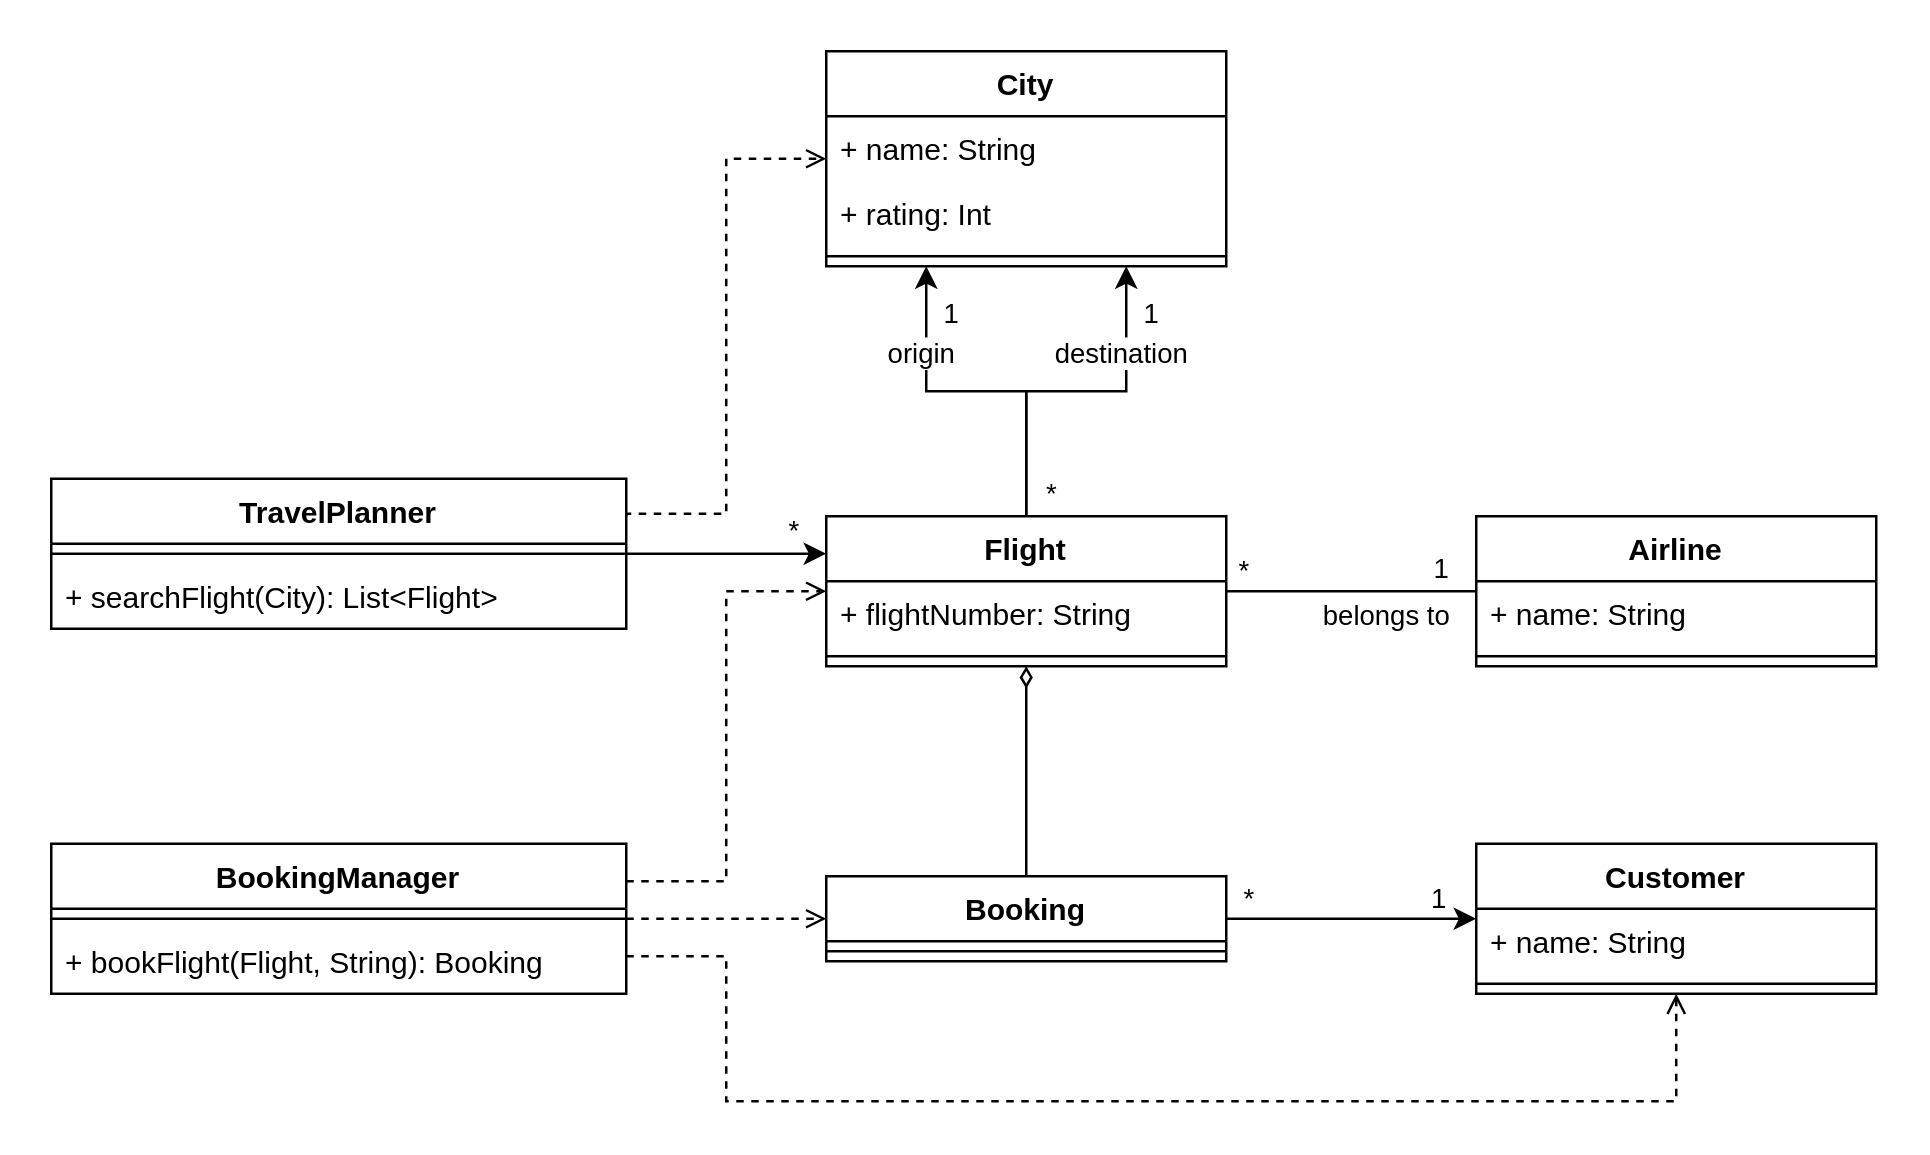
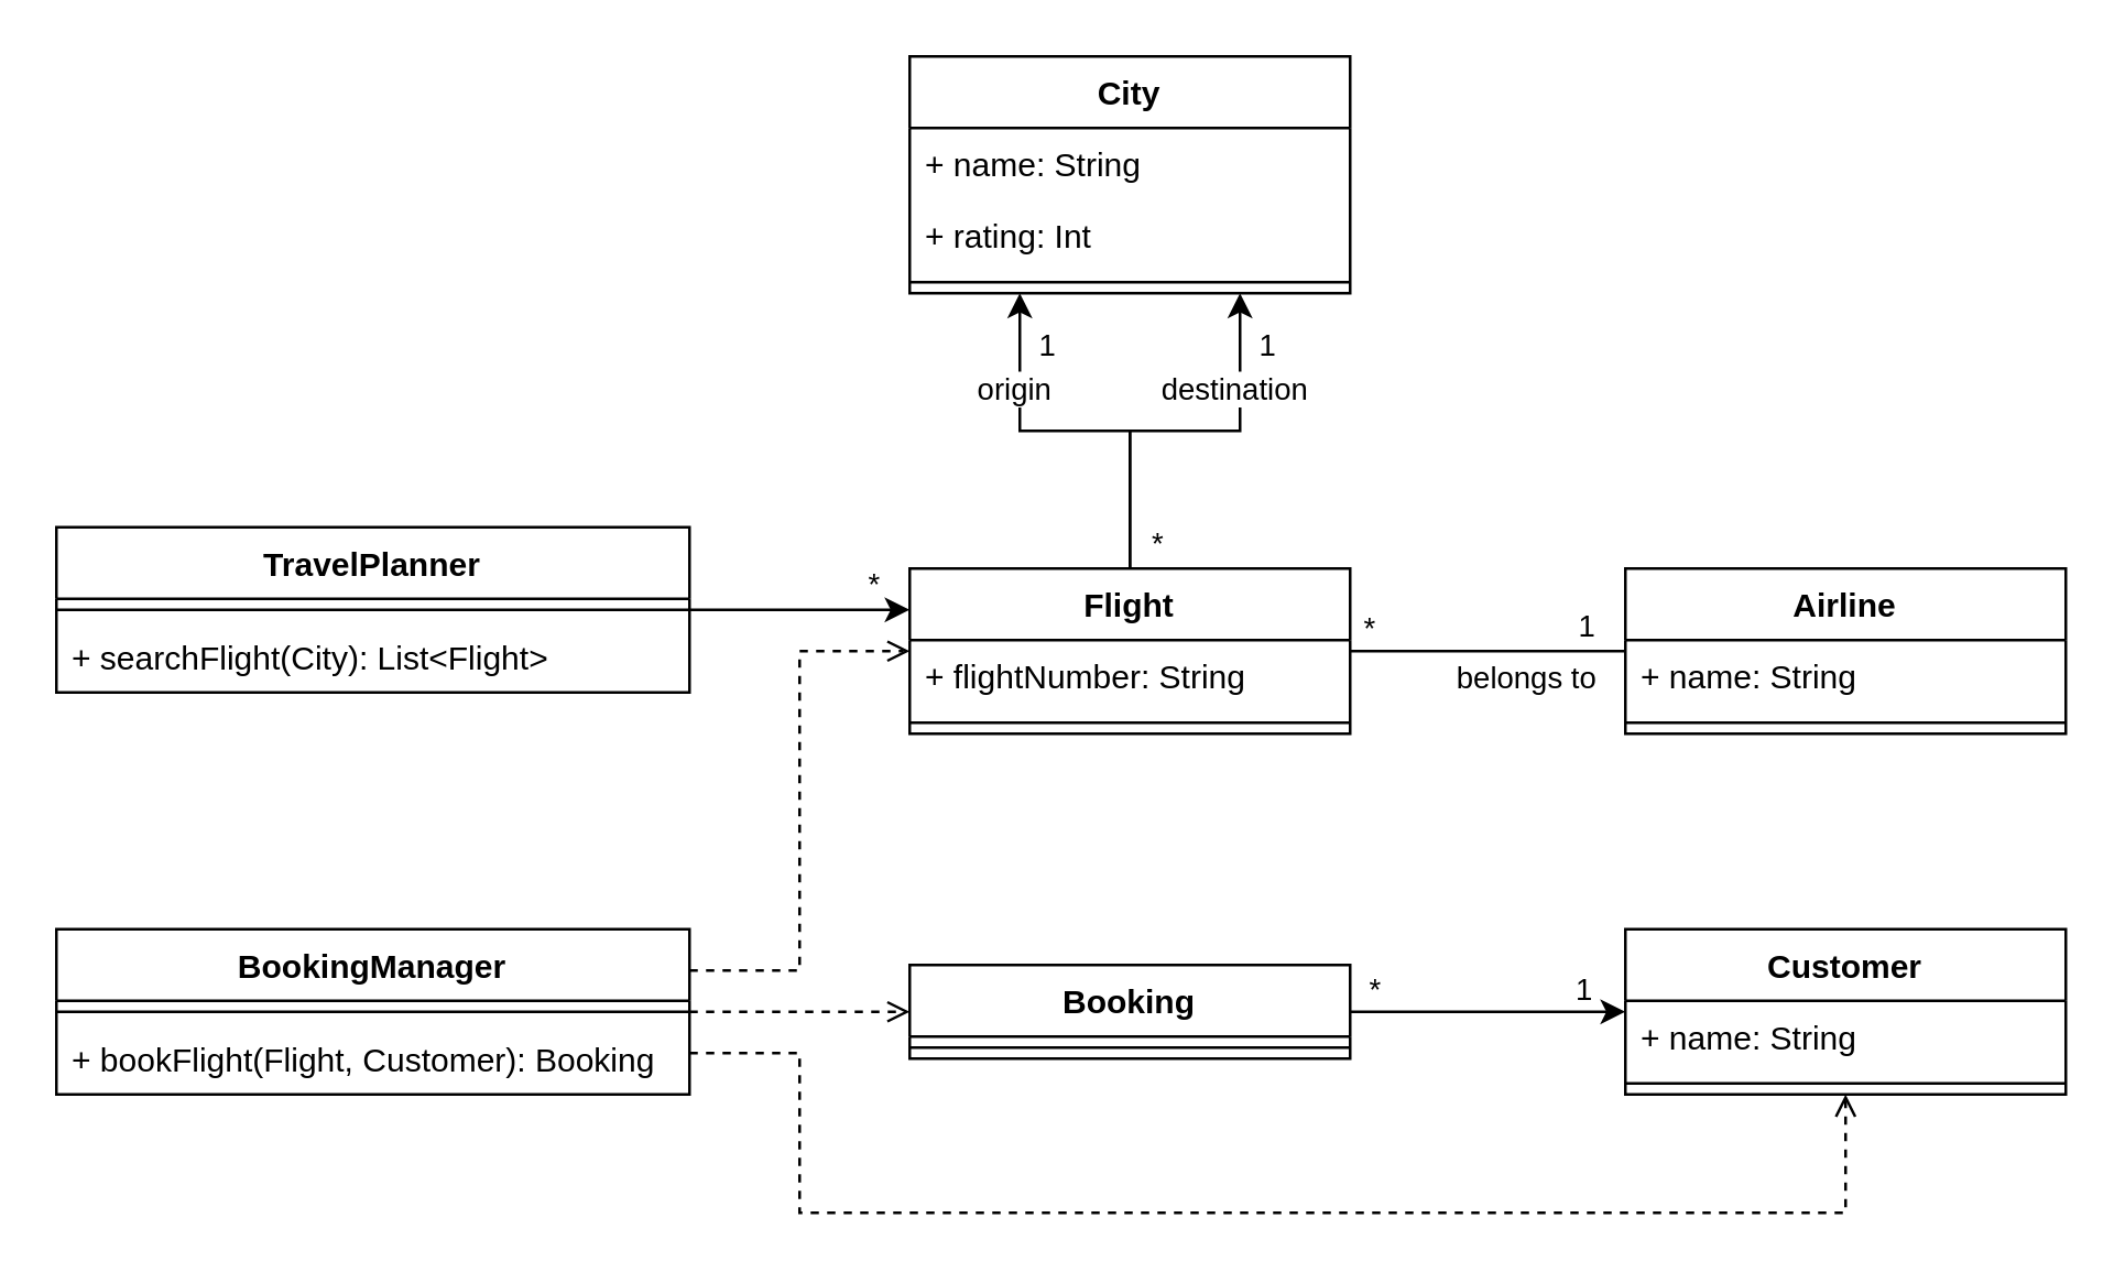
  <mxCell id="0" />
  <mxCell id="1" parent="0" />
  <mxCell id="2" value="City" style="swimlane;fontStyle=1;align=center;verticalAlign=top;childLayout=stackLayout;horizontal=1;startSize=26;horizontalStack=0;resizeParent=1;resizeParentMax=0;resizeLast=0;collapsible=1;marginBottom=0;" parent="1" vertex="1"><mxGeometry x="330" y="20" width="160" height="86" as="geometry" /></mxCell>
  <mxCell id="3" value="+ name: String" style="text;strokeColor=none;fillColor=none;align=left;verticalAlign=top;spacingLeft=4;spacingRight=4;overflow=hidden;rotatable=0;points=[[0,0.5],[1,0.5]];portConstraint=eastwest;" parent="2" vertex="1"><mxGeometry y="26" width="160" height="26" as="geometry" /></mxCell>
  <mxCell id="4" value="+ rating: Int" style="text;strokeColor=none;fillColor=none;align=left;verticalAlign=top;spacingLeft=4;spacingRight=4;overflow=hidden;rotatable=0;points=[[0,0.5],[1,0.5]];portConstraint=eastwest;" parent="2" vertex="1"><mxGeometry y="52" width="160" height="26" as="geometry" /></mxCell>
  <mxCell id="5" value="" style="line;strokeWidth=1;fillColor=none;align=left;verticalAlign=middle;spacingTop=-1;spacingLeft=3;spacingRight=3;rotatable=0;labelPosition=right;points=[];portConstraint=eastwest;" parent="2" vertex="1"><mxGeometry y="78" width="160" height="8" as="geometry" /></mxCell>
  <mxCell id="6" style="edgeStyle=orthogonalEdgeStyle;rounded=0;orthogonalLoop=1;jettySize=auto;html=1;endArrow=classic;endFill=1;entryX=0.25;entryY=1;entryDx=0;entryDy=0;" parent="1" source="13" target="2" edge="1"><mxGeometry relative="1" as="geometry"><mxPoint x="550" y="102" as="targetPoint" /></mxGeometry></mxCell>
  <mxCell id="7" value="origin" style="edgeLabel;html=1;align=center;verticalAlign=middle;resizable=0;points=[];" parent="6" vertex="1" connectable="0"><mxGeometry x="0.716" y="1" relative="1" as="geometry"><mxPoint x="-1.43" y="14" as="offset" /></mxGeometry></mxCell>
  <mxCell id="8" value="1" style="edgeLabel;html=1;align=center;verticalAlign=middle;resizable=0;points=[];" vertex="1" connectable="0" parent="6"><mxGeometry x="0.749" relative="1" as="geometry"><mxPoint x="9.99" as="offset" /></mxGeometry></mxCell>
  <mxCell id="9" style="edgeStyle=orthogonalEdgeStyle;rounded=0;orthogonalLoop=1;jettySize=auto;html=1;endArrow=none;endFill=1;" parent="1" source="13" target="41" edge="1"><mxGeometry relative="1" as="geometry" /></mxCell>
  <mxCell id="10" value="*" style="edgeLabel;html=1;align=center;verticalAlign=middle;resizable=0;points=[];" parent="9" vertex="1" connectable="0"><mxGeometry x="-0.807" y="-1" relative="1" as="geometry"><mxPoint x="-3.71" y="-10" as="offset" /></mxGeometry></mxCell>
  <mxCell id="11" value="1" style="edgeLabel;html=1;align=center;verticalAlign=middle;resizable=0;points=[];" parent="9" vertex="1" connectable="0"><mxGeometry x="0.69" relative="1" as="geometry"><mxPoint y="-9.03" as="offset" /></mxGeometry></mxCell>
  <mxCell id="12" value="belongs to" style="edgeLabel;html=1;align=center;verticalAlign=middle;resizable=0;points=[];" parent="9" vertex="1" connectable="0"><mxGeometry x="0.089" y="-1" relative="1" as="geometry"><mxPoint x="9.97" y="8.97" as="offset" /></mxGeometry></mxCell>
  <mxCell id="13" value="Flight" style="swimlane;fontStyle=1;align=center;verticalAlign=top;childLayout=stackLayout;horizontal=1;startSize=26;horizontalStack=0;resizeParent=1;resizeParentMax=0;resizeLast=0;collapsible=1;marginBottom=0;" parent="1" vertex="1"><mxGeometry x="330" y="206" width="160" height="60" as="geometry" /></mxCell>
  <mxCell id="14" value="+ flightNumber: String" style="text;strokeColor=none;fillColor=none;align=left;verticalAlign=top;spacingLeft=4;spacingRight=4;overflow=hidden;rotatable=0;points=[[0,0.5],[1,0.5]];portConstraint=eastwest;" parent="13" vertex="1"><mxGeometry y="26" width="160" height="26" as="geometry" /></mxCell>
  <mxCell id="15" value="" style="line;strokeWidth=1;fillColor=none;align=left;verticalAlign=middle;spacingTop=-1;spacingLeft=3;spacingRight=3;rotatable=0;labelPosition=right;points=[];portConstraint=eastwest;" parent="13" vertex="1"><mxGeometry y="52" width="160" height="8" as="geometry" /></mxCell>
- <mxCell id="16" style="edgeStyle=orthogonalEdgeStyle;rounded=0;orthogonalLoop=1;jettySize=auto;html=1;exitX=0.5;exitY=0;exitDx=0;exitDy=0;endArrow=diamondThin;endFill=0;" edge="1" parent="1" source="20" target="13"><mxGeometry relative="1" as="geometry" /></mxCell>
  <mxCell id="17" style="edgeStyle=orthogonalEdgeStyle;rounded=0;orthogonalLoop=1;jettySize=auto;html=1;exitX=1;exitY=0.5;exitDx=0;exitDy=0;endArrow=classic;endFill=1;" edge="1" parent="1" source="20" target="34"><mxGeometry relative="1" as="geometry" /></mxCell>
  <mxCell id="18" value="*" style="edgeLabel;html=1;align=center;verticalAlign=middle;resizable=0;points=[];" vertex="1" connectable="0" parent="17"><mxGeometry x="-0.831" y="1" relative="1" as="geometry"><mxPoint y="-8" as="offset" /></mxGeometry></mxCell>
  <mxCell id="19" value="1" style="edgeLabel;html=1;align=center;verticalAlign=middle;resizable=0;points=[];" vertex="1" connectable="0" parent="17"><mxGeometry x="0.677" y="2" relative="1" as="geometry"><mxPoint y="-7" as="offset" /></mxGeometry></mxCell>
  <mxCell id="20" value="Booking" style="swimlane;fontStyle=1;align=center;verticalAlign=top;childLayout=stackLayout;horizontal=1;startSize=26;horizontalStack=0;resizeParent=1;resizeParentMax=0;resizeLast=0;collapsible=1;marginBottom=0;" parent="1" vertex="1"><mxGeometry x="330" y="350" width="160" height="34" as="geometry" /></mxCell>
  <mxCell id="21" value="" style="line;strokeWidth=1;fillColor=none;align=left;verticalAlign=middle;spacingTop=-1;spacingLeft=3;spacingRight=3;rotatable=0;labelPosition=right;points=[];portConstraint=eastwest;" parent="20" vertex="1"><mxGeometry y="26" width="160" height="8" as="geometry" /></mxCell>
  <mxCell id="22" style="edgeStyle=orthogonalEdgeStyle;rounded=0;orthogonalLoop=1;jettySize=auto;html=1;exitX=1;exitY=0.25;exitDx=0;exitDy=0;endArrow=open;endFill=0;dashed=1;" edge="1" parent="1" source="25" target="13"><mxGeometry relative="1" as="geometry"><Array as="points"><mxPoint x="290" y="352" /><mxPoint x="290" y="236" /></Array></mxGeometry></mxCell>
  <mxCell id="23" style="edgeStyle=orthogonalEdgeStyle;rounded=0;orthogonalLoop=1;jettySize=auto;html=1;exitX=1;exitY=0.5;exitDx=0;exitDy=0;entryX=0;entryY=0.5;entryDx=0;entryDy=0;dashed=1;endArrow=open;endFill=0;" edge="1" parent="1" source="25" target="20"><mxGeometry relative="1" as="geometry" /></mxCell>
  <mxCell id="24" style="edgeStyle=orthogonalEdgeStyle;rounded=0;orthogonalLoop=1;jettySize=auto;html=1;exitX=1;exitY=0.75;exitDx=0;exitDy=0;dashed=1;endArrow=open;endFill=0;" edge="1" parent="1" source="25" target="34"><mxGeometry relative="1" as="geometry"><Array as="points"><mxPoint x="290" y="382" /><mxPoint x="290" y="440" /><mxPoint x="670" y="440" /></Array></mxGeometry></mxCell>
  <mxCell id="25" value="BookingManager" style="swimlane;fontStyle=1;align=center;verticalAlign=top;childLayout=stackLayout;horizontal=1;startSize=26;horizontalStack=0;resizeParent=1;resizeParentMax=0;resizeLast=0;collapsible=1;marginBottom=0;" parent="1" vertex="1"><mxGeometry x="20" y="337" width="230" height="60" as="geometry" /></mxCell>
  <mxCell id="26" value="" style="line;strokeWidth=1;fillColor=none;align=left;verticalAlign=middle;spacingTop=-1;spacingLeft=3;spacingRight=3;rotatable=0;labelPosition=right;points=[];portConstraint=eastwest;" parent="25" vertex="1"><mxGeometry y="26" width="230" height="8" as="geometry" /></mxCell>
- <mxCell id="27" value="+ bookFlight(Flight, String): Booking" style="text;strokeColor=none;fillColor=none;align=left;verticalAlign=top;spacingLeft=4;spacingRight=4;overflow=hidden;rotatable=0;points=[[0,0.5],[1,0.5]];portConstraint=eastwest;" parent="25" vertex="1"><mxGeometry y="34" width="230" height="26" as="geometry" /></mxCell>
- <mxCell id="28" style="edgeStyle=orthogonalEdgeStyle;rounded=0;orthogonalLoop=1;jettySize=auto;html=1;exitX=1;exitY=0.25;exitDx=0;exitDy=0;dashed=1;endArrow=open;endFill=0;" edge="1" parent="1" source="31" target="2"><mxGeometry relative="1" as="geometry"><Array as="points"><mxPoint x="290" y="205" /><mxPoint x="290" y="63" /></Array></mxGeometry></mxCell>
+ <mxCell id="27" value="+ bookFlight(Flight, Customer): Booking" style="text;strokeColor=none;fillColor=none;align=left;verticalAlign=top;spacingLeft=4;spacingRight=4;overflow=hidden;rotatable=0;points=[[0,0.5],[1,0.5]];portConstraint=eastwest;" parent="25" vertex="1"><mxGeometry y="34" width="230" height="26" as="geometry" /></mxCell>
  <mxCell id="29" style="edgeStyle=orthogonalEdgeStyle;rounded=0;orthogonalLoop=1;jettySize=auto;html=1;exitX=1;exitY=0.5;exitDx=0;exitDy=0;entryX=0;entryY=0.25;entryDx=0;entryDy=0;endArrow=classic;endFill=1;" edge="1" parent="1" source="31" target="13"><mxGeometry relative="1" as="geometry" /></mxCell>
  <mxCell id="30" value="*" style="edgeLabel;html=1;align=center;verticalAlign=middle;resizable=0;points=[];" vertex="1" connectable="0" parent="29"><mxGeometry x="0.654" y="1" relative="1" as="geometry"><mxPoint y="-9" as="offset" /></mxGeometry></mxCell>
  <mxCell id="31" value="TravelPlanner" style="swimlane;fontStyle=1;align=center;verticalAlign=top;childLayout=stackLayout;horizontal=1;startSize=26;horizontalStack=0;resizeParent=1;resizeParentMax=0;resizeLast=0;collapsible=1;marginBottom=0;" parent="1" vertex="1"><mxGeometry x="20" y="191" width="230" height="60" as="geometry" /></mxCell>
  <mxCell id="32" value="" style="line;strokeWidth=1;fillColor=none;align=left;verticalAlign=middle;spacingTop=-1;spacingLeft=3;spacingRight=3;rotatable=0;labelPosition=right;points=[];portConstraint=eastwest;" parent="31" vertex="1"><mxGeometry y="26" width="230" height="8" as="geometry" /></mxCell>
  <mxCell id="33" value="+ searchFlight(City): List&lt;Flight&gt;" style="text;strokeColor=none;fillColor=none;align=left;verticalAlign=top;spacingLeft=4;spacingRight=4;overflow=hidden;rotatable=0;points=[[0,0.5],[1,0.5]];portConstraint=eastwest;" parent="31" vertex="1"><mxGeometry y="34" width="230" height="26" as="geometry" /></mxCell>
  <mxCell id="34" value="Customer" style="swimlane;fontStyle=1;align=center;verticalAlign=top;childLayout=stackLayout;horizontal=1;startSize=26;horizontalStack=0;resizeParent=1;resizeParentMax=0;resizeLast=0;collapsible=1;marginBottom=0;" parent="1" vertex="1"><mxGeometry x="590" y="337" width="160" height="60" as="geometry" /></mxCell>
  <mxCell id="35" value="+ name: String" style="text;strokeColor=none;fillColor=none;align=left;verticalAlign=top;spacingLeft=4;spacingRight=4;overflow=hidden;rotatable=0;points=[[0,0.5],[1,0.5]];portConstraint=eastwest;" parent="34" vertex="1"><mxGeometry y="26" width="160" height="26" as="geometry" /></mxCell>
  <mxCell id="36" value="" style="line;strokeWidth=1;fillColor=none;align=left;verticalAlign=middle;spacingTop=-1;spacingLeft=3;spacingRight=3;rotatable=0;labelPosition=right;points=[];portConstraint=eastwest;" parent="34" vertex="1"><mxGeometry y="52" width="160" height="8" as="geometry" /></mxCell>
  <mxCell id="37" style="edgeStyle=orthogonalEdgeStyle;rounded=0;orthogonalLoop=1;jettySize=auto;html=1;entryX=0.75;entryY=1;entryDx=0;entryDy=0;endArrow=classic;endFill=1;" parent="1" source="13" target="2" edge="1"><mxGeometry relative="1" as="geometry" /></mxCell>
  <mxCell id="38" value="destination" style="edgeLabel;html=1;align=center;verticalAlign=middle;resizable=0;points=[];" parent="37" vertex="1" connectable="0"><mxGeometry x="0.649" relative="1" as="geometry"><mxPoint x="-2.43" y="9.43" as="offset" /></mxGeometry></mxCell>
  <mxCell id="39" value="1" style="edgeLabel;html=1;align=center;verticalAlign=middle;resizable=0;points=[];" vertex="1" connectable="0" parent="37"><mxGeometry x="0.749" y="-1" relative="1" as="geometry"><mxPoint x="8.99" as="offset" /></mxGeometry></mxCell>
  <mxCell id="40" value="*" style="edgeLabel;html=1;align=center;verticalAlign=middle;resizable=0;points=[];" vertex="1" connectable="0" parent="37"><mxGeometry x="-0.851" y="1" relative="1" as="geometry"><mxPoint x="10.97" as="offset" /></mxGeometry></mxCell>
  <mxCell id="41" value="Airline" style="swimlane;fontStyle=1;align=center;verticalAlign=top;childLayout=stackLayout;horizontal=1;startSize=26;horizontalStack=0;resizeParent=1;resizeParentMax=0;resizeLast=0;collapsible=1;marginBottom=0;" parent="1" vertex="1"><mxGeometry x="590" y="206" width="160" height="60" as="geometry" /></mxCell>
  <mxCell id="42" value="+ name: String" style="text;strokeColor=none;fillColor=none;align=left;verticalAlign=top;spacingLeft=4;spacingRight=4;overflow=hidden;rotatable=0;points=[[0,0.5],[1,0.5]];portConstraint=eastwest;" parent="41" vertex="1"><mxGeometry y="26" width="160" height="26" as="geometry" /></mxCell>
  <mxCell id="43" value="" style="line;strokeWidth=1;fillColor=none;align=left;verticalAlign=middle;spacingTop=-1;spacingLeft=3;spacingRight=3;rotatable=0;labelPosition=right;points=[];portConstraint=eastwest;" parent="41" vertex="1"><mxGeometry y="52" width="160" height="8" as="geometry" /></mxCell>
